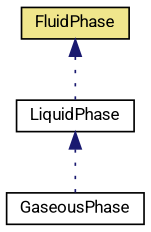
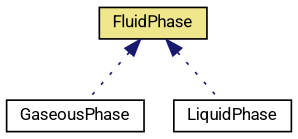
  digraph {
    fontname=Roboto
    node [color=black fillcolor=white fontname=Roboto fontsize=10 shape=record style=filled]
    edge [color=midnightblue dir=back fontname=Roboto fontsize=10 labelfontname=Helvetica labelfontsize=10 style=dotted]
    n1 [fillcolor=khaki fontcolor=black height=0.2 label=FluidPhase width=0.4]
    n2 [height=0.2 label=GaseousPhase width=0.4]
    n3 [height=0.2 label=LiquidPhase width=0.4]
-   n3 -> n2
+   n1 -> n2
    n1 -> n3
  }
